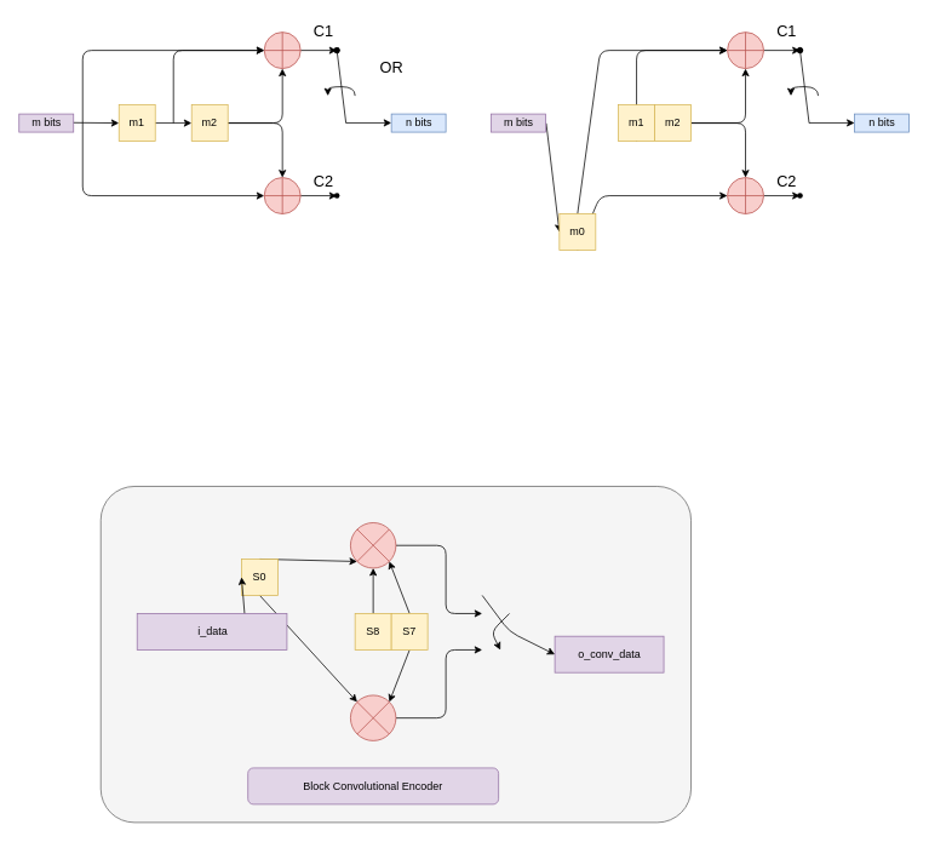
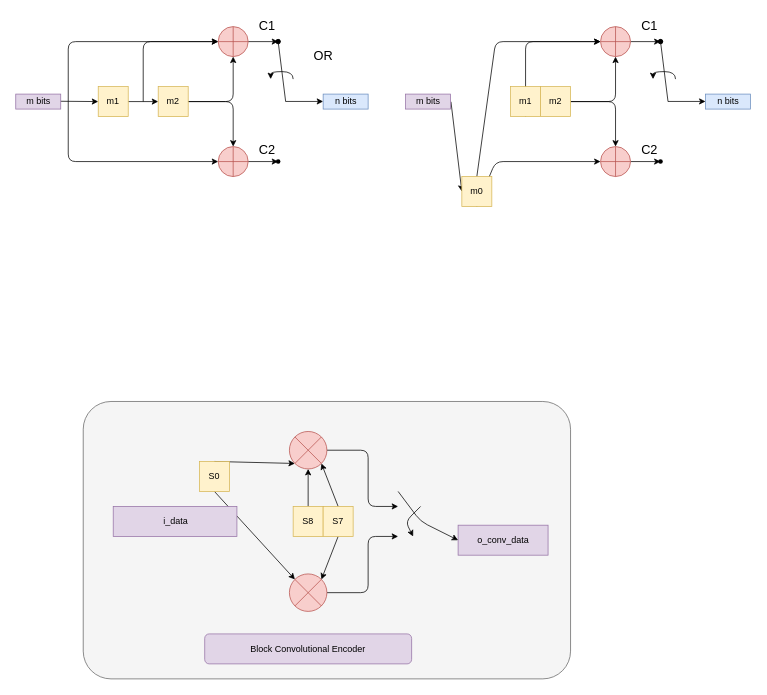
  <mxCell id="0" />
  <mxCell id="1" parent="0" />
  <mxCell id="2" style="edgeStyle=none;html=1;entryX=0;entryY=0.5;entryDx=0;entryDy=0;exitX=0.959;exitY=0.485;exitDx=0;exitDy=0;exitPerimeter=0;" parent="1" target="4" edge="1"><mxGeometry relative="1" as="geometry"><mxPoint x="78.77" y="134.55" as="sourcePoint" /></mxGeometry></mxCell>
  <mxCell id="3" style="edgeStyle=none;html=1;exitX=1;exitY=0.5;exitDx=0;exitDy=0;entryX=0;entryY=0.5;entryDx=0;entryDy=0;" parent="1" source="4" target="7" edge="1"><mxGeometry relative="1" as="geometry" /></mxCell>
  <mxCell id="4" value="m1" style="whiteSpace=wrap;html=1;fillColor=#fff2cc;strokeColor=#d6b656;" parent="1" vertex="1"><mxGeometry x="130" y="115" width="40" height="40" as="geometry" /></mxCell>
  <mxCell id="5" style="edgeStyle=none;html=1;exitX=1;exitY=0.5;exitDx=0;exitDy=0;entryX=0.5;entryY=0;entryDx=0;entryDy=0;" parent="1" source="7" target="14" edge="1"><mxGeometry relative="1" as="geometry"><Array as="points"><mxPoint x="310" y="135" /></Array></mxGeometry></mxCell>
  <mxCell id="6" style="edgeStyle=none;html=1;exitX=1;exitY=0.5;exitDx=0;exitDy=0;entryX=0.5;entryY=1;entryDx=0;entryDy=0;" parent="1" source="7" target="10" edge="1"><mxGeometry relative="1" as="geometry"><Array as="points"><mxPoint x="310" y="135" /></Array></mxGeometry></mxCell>
  <mxCell id="7" value="m2" style="whiteSpace=wrap;html=1;fillColor=#fff2cc;strokeColor=#d6b656;" parent="1" vertex="1"><mxGeometry x="210" y="115" width="40" height="40" as="geometry" /></mxCell>
  <mxCell id="8" style="edgeStyle=none;html=1;exitX=1;exitY=0.5;exitDx=0;exitDy=0;" parent="1" source="10" edge="1"><mxGeometry relative="1" as="geometry"><mxPoint x="370" y="55" as="targetPoint" /></mxGeometry></mxCell>
  <mxCell id="9" style="edgeStyle=none;html=1;exitX=0;exitY=0.5;exitDx=0;exitDy=0;entryX=0;entryY=0.5;entryDx=0;entryDy=0;" parent="1" target="10" edge="1"><mxGeometry relative="1" as="geometry"><mxPoint x="90" y="135" as="sourcePoint" /><Array as="points"><mxPoint x="90" y="55" /></Array></mxGeometry></mxCell>
  <mxCell id="10" value="" style="shape=orEllipse;perimeter=ellipsePerimeter;whiteSpace=wrap;html=1;backgroundOutline=1;fillColor=#f8cecc;strokeColor=#b85450;" parent="1" vertex="1"><mxGeometry x="290" y="35" width="40" height="40" as="geometry" /></mxCell>
  <mxCell id="11" style="edgeStyle=none;html=1;exitX=1;exitY=0.5;exitDx=0;exitDy=0;" parent="1" source="14" edge="1"><mxGeometry relative="1" as="geometry"><mxPoint x="370" y="215" as="targetPoint" /></mxGeometry></mxCell>
  <mxCell id="12" style="edgeStyle=none;html=1;exitX=0;exitY=0.5;exitDx=0;exitDy=0;entryX=0;entryY=0.5;entryDx=0;entryDy=0;" parent="1" target="14" edge="1"><mxGeometry relative="1" as="geometry"><mxPoint x="90" y="135" as="sourcePoint" /><Array as="points"><mxPoint x="90" y="215" /></Array></mxGeometry></mxCell>
  <mxCell id="13" style="edgeStyle=none;html=1;exitX=0;exitY=0.5;exitDx=0;exitDy=0;entryX=0;entryY=0.5;entryDx=0;entryDy=0;" parent="1" target="10" edge="1"><mxGeometry relative="1" as="geometry"><mxPoint x="190" y="135" as="sourcePoint" /><Array as="points"><mxPoint x="190" y="55" /></Array></mxGeometry></mxCell>
  <mxCell id="14" value="" style="shape=orEllipse;perimeter=ellipsePerimeter;whiteSpace=wrap;html=1;backgroundOutline=1;fillColor=#f8cecc;strokeColor=#b85450;" parent="1" vertex="1"><mxGeometry x="290" y="195" width="40" height="40" as="geometry" /></mxCell>
  <mxCell id="15" style="edgeStyle=none;html=1;entryX=0;entryY=0.5;entryDx=0;entryDy=0;exitX=1.016;exitY=0.508;exitDx=0;exitDy=0;exitPerimeter=0;" parent="1" source="26" target="18" edge="1"><mxGeometry relative="1" as="geometry"><mxPoint x="560" y="135" as="sourcePoint" /></mxGeometry></mxCell>
  <mxCell id="16" style="edgeStyle=none;html=1;exitX=0.5;exitY=0;exitDx=0;exitDy=0;entryX=0;entryY=0.5;entryDx=0;entryDy=0;fontSize=13;" parent="1" source="18" target="23" edge="1"><mxGeometry relative="1" as="geometry"><Array as="points"><mxPoint x="660" y="55" /></Array></mxGeometry></mxCell>
  <mxCell id="17" style="edgeStyle=none;html=1;exitX=0.5;exitY=1;exitDx=0;exitDy=0;entryX=0;entryY=0.5;entryDx=0;entryDy=0;fontSize=13;" parent="1" source="18" target="25" edge="1"><mxGeometry relative="1" as="geometry"><Array as="points"><mxPoint x="660" y="215" /></Array></mxGeometry></mxCell>
  <mxCell id="18" value="m0" style="whiteSpace=wrap;html=1;fillColor=#fff2cc;strokeColor=#d6b656;" parent="1" vertex="1"><mxGeometry x="615" y="235" width="40" height="40" as="geometry" /></mxCell>
  <mxCell id="19" style="edgeStyle=none;html=1;exitX=1;exitY=0.5;exitDx=0;exitDy=0;entryX=0.5;entryY=0;entryDx=0;entryDy=0;" parent="1" source="21" target="25" edge="1"><mxGeometry relative="1" as="geometry"><Array as="points"><mxPoint x="820" y="135" /></Array></mxGeometry></mxCell>
  <mxCell id="20" style="edgeStyle=none;html=1;exitX=1;exitY=0.5;exitDx=0;exitDy=0;entryX=0.5;entryY=1;entryDx=0;entryDy=0;" parent="1" source="21" target="23" edge="1"><mxGeometry relative="1" as="geometry"><Array as="points"><mxPoint x="820" y="135" /></Array></mxGeometry></mxCell>
  <mxCell id="21" value="m2" style="whiteSpace=wrap;html=1;fillColor=#fff2cc;strokeColor=#d6b656;" parent="1" vertex="1"><mxGeometry x="720" y="115" width="40" height="40" as="geometry" /></mxCell>
  <mxCell id="22" style="edgeStyle=none;html=1;exitX=1;exitY=0.5;exitDx=0;exitDy=0;" parent="1" source="23" edge="1"><mxGeometry relative="1" as="geometry"><mxPoint x="880" y="55" as="targetPoint" /></mxGeometry></mxCell>
  <mxCell id="23" value="" style="shape=orEllipse;perimeter=ellipsePerimeter;whiteSpace=wrap;html=1;backgroundOutline=1;fillColor=#f8cecc;strokeColor=#b85450;" parent="1" vertex="1"><mxGeometry x="800" y="35" width="40" height="40" as="geometry" /></mxCell>
  <mxCell id="24" style="edgeStyle=none;html=1;exitX=1;exitY=0.5;exitDx=0;exitDy=0;" parent="1" source="25" edge="1"><mxGeometry relative="1" as="geometry"><mxPoint x="880" y="215" as="targetPoint" /></mxGeometry></mxCell>
  <mxCell id="25" value="" style="shape=orEllipse;perimeter=ellipsePerimeter;whiteSpace=wrap;html=1;backgroundOutline=1;fillColor=#f8cecc;strokeColor=#b85450;" parent="1" vertex="1"><mxGeometry x="800" y="195" width="40" height="40" as="geometry" /></mxCell>
  <mxCell id="26" value="m" style="text;html=1;align=center;verticalAlign=middle;resizable=0;points=[];autosize=1;strokeColor=none;fillColor=none;" parent="1" vertex="1"><mxGeometry x="570" y="120" width="30" height="30" as="geometry" /></mxCell>
  <mxCell id="27" style="edgeStyle=none;html=1;exitX=0.5;exitY=1;exitDx=0;exitDy=0;entryX=0;entryY=0.5;entryDx=0;entryDy=0;fontSize=13;" parent="1" source="28" target="23" edge="1"><mxGeometry relative="1" as="geometry"><Array as="points"><mxPoint x="700" y="55" /></Array></mxGeometry></mxCell>
  <mxCell id="28" value="m1" style="whiteSpace=wrap;html=1;fillColor=#fff2cc;strokeColor=#d6b656;" parent="1" vertex="1"><mxGeometry x="680" y="115" width="40" height="40" as="geometry" /></mxCell>
  <mxCell id="29" value="&lt;font style=&quot;font-size: 17px;&quot;&gt;OR&lt;/font&gt;" style="text;html=1;align=center;verticalAlign=middle;resizable=0;points=[];autosize=1;strokeColor=none;fillColor=none;fontSize=13;" parent="1" vertex="1"><mxGeometry x="405" y="60" width="50" height="30" as="geometry" /></mxCell>
  <mxCell id="30" value="C1" style="text;html=1;align=center;verticalAlign=middle;resizable=0;points=[];autosize=1;strokeColor=none;fillColor=none;fontSize=17;" parent="1" vertex="1"><mxGeometry x="330" y="20" width="50" height="30" as="geometry" /></mxCell>
  <mxCell id="31" value="C2" style="text;html=1;align=center;verticalAlign=middle;resizable=0;points=[];autosize=1;strokeColor=none;fillColor=none;fontSize=17;" parent="1" vertex="1"><mxGeometry x="330" y="185" width="50" height="30" as="geometry" /></mxCell>
  <mxCell id="32" value="" style="edgeStyle=none;orthogonalLoop=1;jettySize=auto;html=1;fontSize=17;" parent="1" edge="1"><mxGeometry width="100" relative="1" as="geometry"><mxPoint x="380" y="134.8" as="sourcePoint" /><mxPoint x="430" y="134.8" as="targetPoint" /><Array as="points" /></mxGeometry></mxCell>
  <mxCell id="33" value="" style="shape=waypoint;sketch=0;size=6;pointerEvents=1;points=[];fillColor=none;resizable=0;rotatable=0;perimeter=centerPerimeter;snapToPoint=1;fontSize=17;" parent="1" vertex="1"><mxGeometry x="360" y="205" width="20" height="20" as="geometry" /></mxCell>
  <mxCell id="34" value="" style="shape=waypoint;sketch=0;size=6;pointerEvents=1;points=[];fillColor=none;resizable=0;rotatable=0;perimeter=centerPerimeter;snapToPoint=1;fontSize=17;" parent="1" vertex="1"><mxGeometry x="360" y="45" width="20" height="20" as="geometry" /></mxCell>
  <mxCell id="35" value="" style="edgeStyle=none;orthogonalLoop=1;jettySize=auto;html=1;fontSize=17;endArrow=oval;endFill=1;entryX=1.1;entryY=0.04;entryDx=0;entryDy=0;entryPerimeter=0;" parent="1" target="34" edge="1"><mxGeometry width="100" relative="1" as="geometry"><mxPoint x="380" y="135" as="sourcePoint" /><mxPoint x="330" y="115" as="targetPoint" /><Array as="points" /></mxGeometry></mxCell>
  <mxCell id="36" value="" style="edgeStyle=orthogonalEdgeStyle;orthogonalLoop=1;jettySize=auto;html=1;fontSize=17;endArrow=classic;endFill=1;curved=1;" parent="1" edge="1"><mxGeometry width="100" relative="1" as="geometry"><mxPoint x="390" y="105" as="sourcePoint" /><mxPoint x="360" y="105" as="targetPoint" /><Array as="points"><mxPoint x="390" y="95" /><mxPoint x="360" y="95" /></Array></mxGeometry></mxCell>
  <mxCell id="37" value="" style="edgeStyle=none;orthogonalLoop=1;jettySize=auto;html=1;fontSize=17;" parent="1" edge="1"><mxGeometry width="100" relative="1" as="geometry"><mxPoint x="890" y="134.8" as="sourcePoint" /><mxPoint x="940" y="134.8" as="targetPoint" /><Array as="points" /></mxGeometry></mxCell>
  <mxCell id="38" value="" style="edgeStyle=none;orthogonalLoop=1;jettySize=auto;html=1;fontSize=17;endArrow=oval;endFill=1;entryX=1.1;entryY=0.04;entryDx=0;entryDy=0;entryPerimeter=0;" parent="1" target="40" edge="1"><mxGeometry width="100" relative="1" as="geometry"><mxPoint x="890" y="135" as="sourcePoint" /><mxPoint x="840" y="115" as="targetPoint" /><Array as="points" /></mxGeometry></mxCell>
  <mxCell id="39" value="" style="edgeStyle=orthogonalEdgeStyle;orthogonalLoop=1;jettySize=auto;html=1;fontSize=17;endArrow=classic;endFill=1;curved=1;" parent="1" edge="1"><mxGeometry width="100" relative="1" as="geometry"><mxPoint x="900" y="105" as="sourcePoint" /><mxPoint x="870" y="105" as="targetPoint" /><Array as="points"><mxPoint x="900" y="95" /><mxPoint x="870" y="95" /></Array></mxGeometry></mxCell>
  <mxCell id="40" value="" style="shape=waypoint;sketch=0;size=6;pointerEvents=1;points=[];fillColor=none;resizable=0;rotatable=0;perimeter=centerPerimeter;snapToPoint=1;fontSize=17;" parent="1" vertex="1"><mxGeometry x="870" y="45" width="20" height="20" as="geometry" /></mxCell>
  <mxCell id="41" value="" style="shape=waypoint;sketch=0;size=6;pointerEvents=1;points=[];fillColor=none;resizable=0;rotatable=0;perimeter=centerPerimeter;snapToPoint=1;fontSize=17;" parent="1" vertex="1"><mxGeometry x="870" y="205" width="20" height="20" as="geometry" /></mxCell>
  <mxCell id="42" value="C2" style="text;html=1;align=center;verticalAlign=middle;resizable=0;points=[];autosize=1;strokeColor=none;fillColor=none;fontSize=17;" parent="1" vertex="1"><mxGeometry x="840" y="185" width="50" height="30" as="geometry" /></mxCell>
  <mxCell id="43" value="C1" style="text;html=1;align=center;verticalAlign=middle;resizable=0;points=[];autosize=1;strokeColor=none;fillColor=none;fontSize=17;" parent="1" vertex="1"><mxGeometry x="840" y="20" width="50" height="30" as="geometry" /></mxCell>
  <mxCell id="44" value="m bits" style="externalPins=0;recursiveResize=0;shadow=0;dashed=0;align=center;html=1;strokeWidth=1;shape=mxgraph.rtl.abstract.entity;container=1;collapsible=0;kind=input;drawPins=0;left=0;right=1;bottom=0;top=0;fillColor=#e1d5e7;strokeColor=#9673a6;" parent="1" vertex="1"><mxGeometry x="20" y="125" width="60" height="20" as="geometry" /></mxCell>
  <mxCell id="45" value="m bits" style="externalPins=0;recursiveResize=0;shadow=0;dashed=0;align=center;html=1;strokeWidth=1;shape=mxgraph.rtl.abstract.entity;container=1;collapsible=0;kind=input;drawPins=0;left=0;right=1;bottom=0;top=0;fillColor=#e1d5e7;strokeColor=#9673a6;" parent="1" vertex="1"><mxGeometry x="540" y="125" width="60" height="20" as="geometry" /></mxCell>
  <mxCell id="46" value="n bits" style="externalPins=0;recursiveResize=0;shadow=0;dashed=0;align=center;html=1;strokeWidth=1;shape=mxgraph.rtl.abstract.entity;container=1;collapsible=0;kind=output;drawPins=0;left=1;right=0;bottom=0;top=0;fillColor=#dae8fc;strokeColor=#6c8ebf;" parent="1" vertex="1"><mxGeometry x="430" y="125" width="60" height="20" as="geometry" /></mxCell>
  <mxCell id="47" value="n bits" style="externalPins=0;recursiveResize=0;shadow=0;dashed=0;align=center;html=1;strokeWidth=1;shape=mxgraph.rtl.abstract.entity;container=1;collapsible=0;kind=output;drawPins=0;left=1;right=0;bottom=0;top=0;fillColor=#dae8fc;strokeColor=#6c8ebf;" parent="1" vertex="1"><mxGeometry x="940" y="125" width="60" height="20" as="geometry" /></mxCell>
  <mxCell id="48" value="" style="rounded=1;whiteSpace=wrap;html=1;fillColor=#f5f5f5;fontColor=#333333;strokeColor=#666666;arcSize=10;" vertex="1" parent="1"><mxGeometry x="110" y="535" width="650" height="370" as="geometry" /></mxCell>
  <mxCell id="49" style="edgeStyle=none;html=1;exitX=0.5;exitY=0;exitDx=0;exitDy=0;entryX=0;entryY=1;entryDx=0;entryDy=0;" edge="1" parent="1" source="51" target="60"><mxGeometry relative="1" as="geometry" /></mxCell>
  <mxCell id="50" style="edgeStyle=none;html=1;exitX=0.5;exitY=1;exitDx=0;exitDy=0;entryX=0;entryY=0;entryDx=0;entryDy=0;" edge="1" parent="1" source="51" target="62"><mxGeometry relative="1" as="geometry" /></mxCell>
  <mxCell id="51" value="S0" style="whiteSpace=wrap;html=1;fillColor=#fff2cc;strokeColor=#d6b656;" vertex="1" parent="1"><mxGeometry x="265" y="615" width="40" height="40" as="geometry" /></mxCell>
  <mxCell id="52" style="edgeStyle=none;html=1;exitX=0.5;exitY=0;exitDx=0;exitDy=0;entryX=0.5;entryY=1;entryDx=0;entryDy=0;" edge="1" parent="1" source="53" target="60"><mxGeometry relative="1" as="geometry" /></mxCell>
  <mxCell id="53" value="S8" style="whiteSpace=wrap;html=1;fillColor=#fff2cc;strokeColor=#d6b656;" vertex="1" parent="1"><mxGeometry x="390" y="675" width="40" height="40" as="geometry" /></mxCell>
- <mxCell id="54" value="" style="edgeStyle=none;orthogonalLoop=1;jettySize=auto;html=1;entryX=0;entryY=0.5;entryDx=0;entryDy=0;exitX=0;exitY=0;exitDx=120.0;exitDy=20;exitPerimeter=0;" edge="1" parent="1" source="55" target="51"><mxGeometry width="100" relative="1" as="geometry"><mxPoint x="310" y="705" as="sourcePoint" /><mxPoint x="310" y="695" as="targetPoint" /><Array as="points" /></mxGeometry></mxCell>
  <mxCell id="55" value="i_data" style="externalPins=0;recursiveResize=0;shadow=0;dashed=0;align=center;html=1;strokeWidth=1;shape=mxgraph.rtl.abstract.entity;container=1;collapsible=0;kind=input;drawPins=0;left=0;right=1;bottom=0;top=0;fillColor=#e1d5e7;strokeColor=#9673a6;" vertex="1" parent="1"><mxGeometry x="150" y="675" width="165" height="40" as="geometry" /></mxCell>
  <mxCell id="56" style="edgeStyle=none;html=1;exitX=0.5;exitY=0;exitDx=0;exitDy=0;entryX=1;entryY=1;entryDx=0;entryDy=0;" edge="1" parent="1" source="58" target="60"><mxGeometry relative="1" as="geometry" /></mxCell>
  <mxCell id="57" style="edgeStyle=none;html=1;exitX=0.5;exitY=1;exitDx=0;exitDy=0;entryX=1;entryY=0;entryDx=0;entryDy=0;" edge="1" parent="1" source="58" target="62"><mxGeometry relative="1" as="geometry" /></mxCell>
  <mxCell id="58" value="S7" style="whiteSpace=wrap;html=1;fillColor=#fff2cc;strokeColor=#d6b656;" vertex="1" parent="1"><mxGeometry x="430" y="675" width="40" height="40" as="geometry" /></mxCell>
  <mxCell id="59" style="edgeStyle=none;html=1;exitX=1;exitY=0.5;exitDx=0;exitDy=0;" edge="1" parent="1" source="60"><mxGeometry relative="1" as="geometry"><mxPoint x="530" y="675" as="targetPoint" /><Array as="points"><mxPoint x="490" y="600" /><mxPoint x="490" y="675" /></Array></mxGeometry></mxCell>
  <mxCell id="60" value="" style="shape=sumEllipse;perimeter=ellipsePerimeter;whiteSpace=wrap;html=1;backgroundOutline=1;fillColor=#f8cecc;strokeColor=#b85450;" vertex="1" parent="1"><mxGeometry x="385" y="575" width="50" height="50" as="geometry" /></mxCell>
  <mxCell id="61" style="edgeStyle=none;html=1;exitX=1;exitY=0.5;exitDx=0;exitDy=0;" edge="1" parent="1" source="62"><mxGeometry relative="1" as="geometry"><mxPoint x="530" y="715" as="targetPoint" /><Array as="points"><mxPoint x="490" y="790" /><mxPoint x="490" y="715" /></Array></mxGeometry></mxCell>
  <mxCell id="62" value="" style="shape=sumEllipse;perimeter=ellipsePerimeter;whiteSpace=wrap;html=1;backgroundOutline=1;fillColor=#f8cecc;strokeColor=#b85450;" vertex="1" parent="1"><mxGeometry x="385" y="765" width="50" height="50" as="geometry" /></mxCell>
  <mxCell id="63" value="o_conv_data" style="externalPins=0;recursiveResize=0;shadow=0;dashed=0;align=center;html=1;strokeWidth=1;shape=mxgraph.rtl.abstract.entity;container=1;collapsible=0;kind=output;drawPins=0;left=1;right=0;bottom=0;top=0;fillColor=#e1d5e7;strokeColor=#9673a6;" vertex="1" parent="1"><mxGeometry x="610" y="700" width="120" height="40" as="geometry" /></mxCell>
  <mxCell id="64" value="" style="edgeStyle=none;orthogonalLoop=1;jettySize=auto;html=1;entryX=0;entryY=0;entryDx=0;entryDy=20;entryPerimeter=0;" edge="1" parent="1" target="63"><mxGeometry width="100" relative="1" as="geometry"><mxPoint x="530" y="655" as="sourcePoint" /><mxPoint x="600" y="685" as="targetPoint" /><Array as="points"><mxPoint x="560" y="695" /></Array></mxGeometry></mxCell>
  <mxCell id="65" value="" style="edgeStyle=none;orthogonalLoop=1;jettySize=auto;html=1;" edge="1" parent="1"><mxGeometry width="100" relative="1" as="geometry"><mxPoint x="560" y="675" as="sourcePoint" /><mxPoint x="550" y="715" as="targetPoint" /><Array as="points"><mxPoint x="540" y="695" /></Array></mxGeometry></mxCell>
  <mxCell id="66" value="Block Convolutional Encoder" style="rounded=1;whiteSpace=wrap;html=1;fillColor=#e1d5e7;strokeColor=#9673a6;" vertex="1" parent="1"><mxGeometry x="272" y="845" width="276" height="40" as="geometry" /></mxCell>
